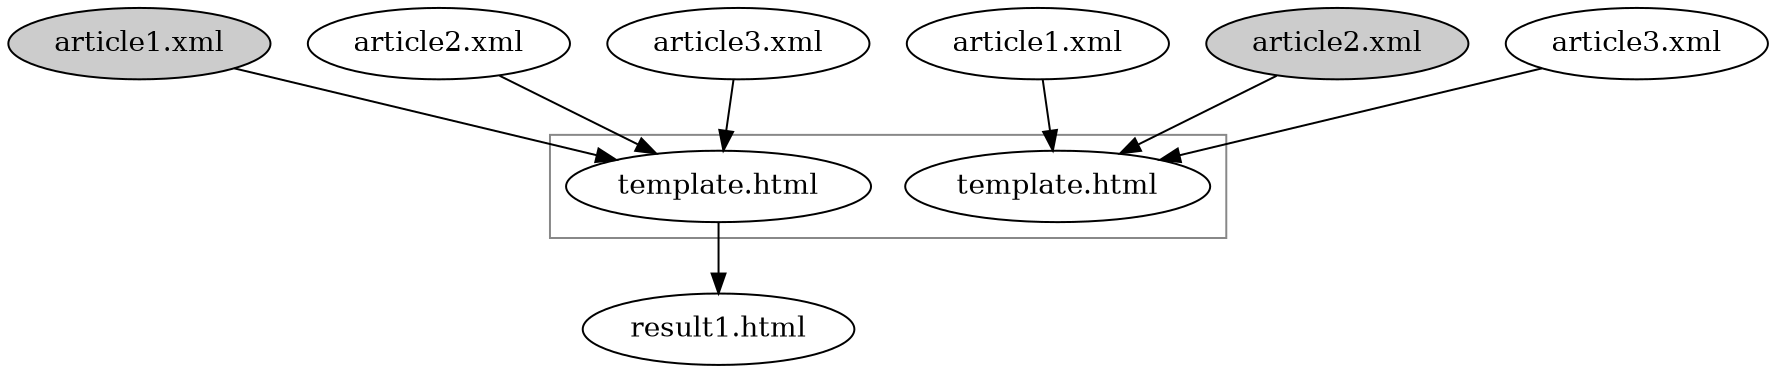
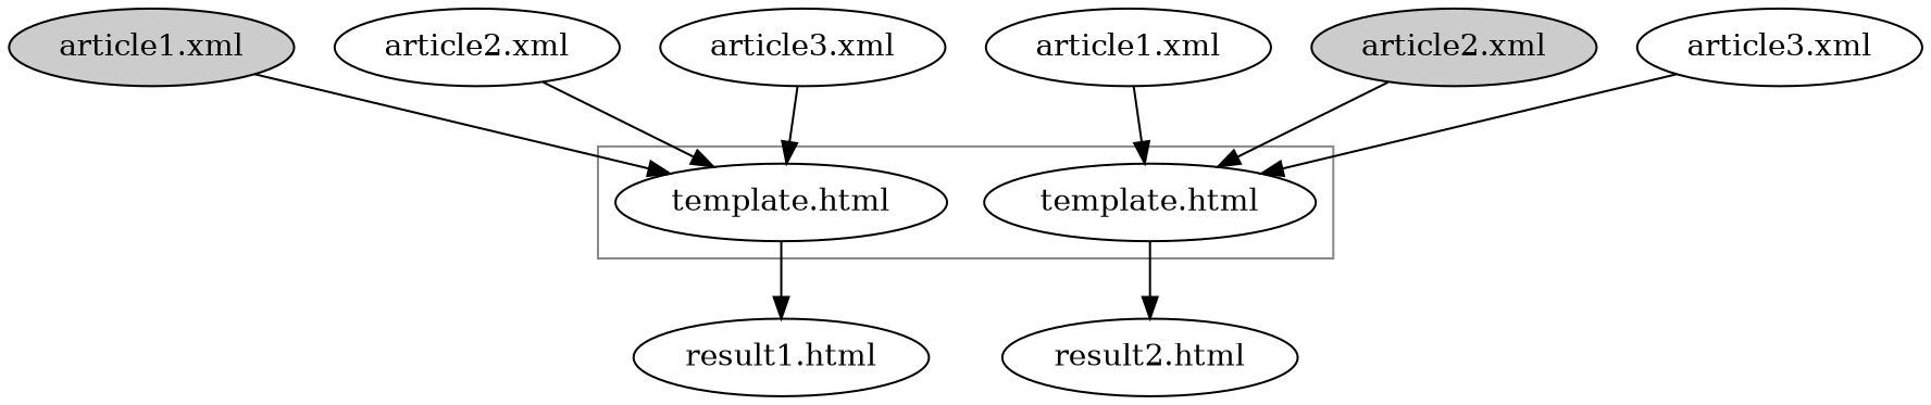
  digraph {
    n1 [label="template.html"]
    n2 [label="template.html"]
    n3 [fillcolor="#cccccc" label="article1.xml" style=filled]
    n4 [label="result1.html"]
    n5 [label="article2.xml"]
    n6 [label="article3.xml"]
    n7 [label="article1.xml"]
+   n8 [label="result2.html"]
    n9 [fillcolor="#cccccc" label="article2.xml" style=filled]
    n10 [label="article3.xml"]
    subgraph cluster_1 {
      color="#888888"
      n1
      n2
    }
    n1 -> n4
+   n2 -> n8
    n3 -> n1
    n5 -> n1
    n6 -> n1
    n7 -> n2
    n9 -> n2
    n10 -> n2
  }
